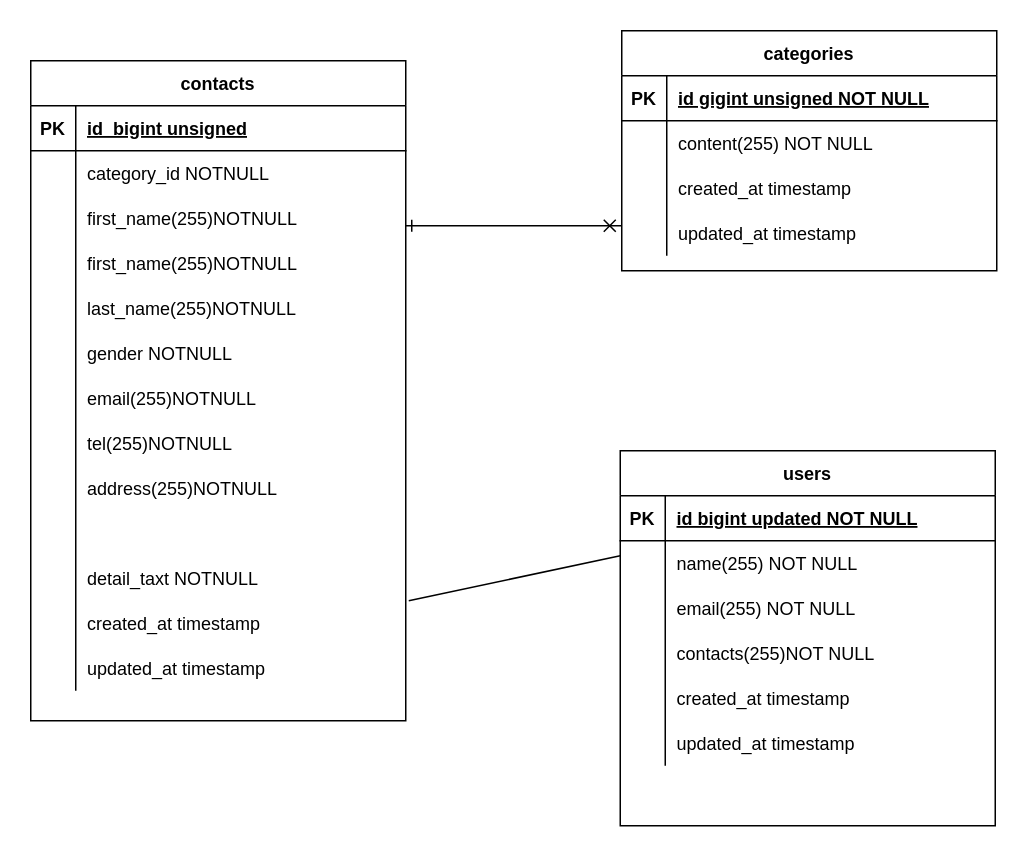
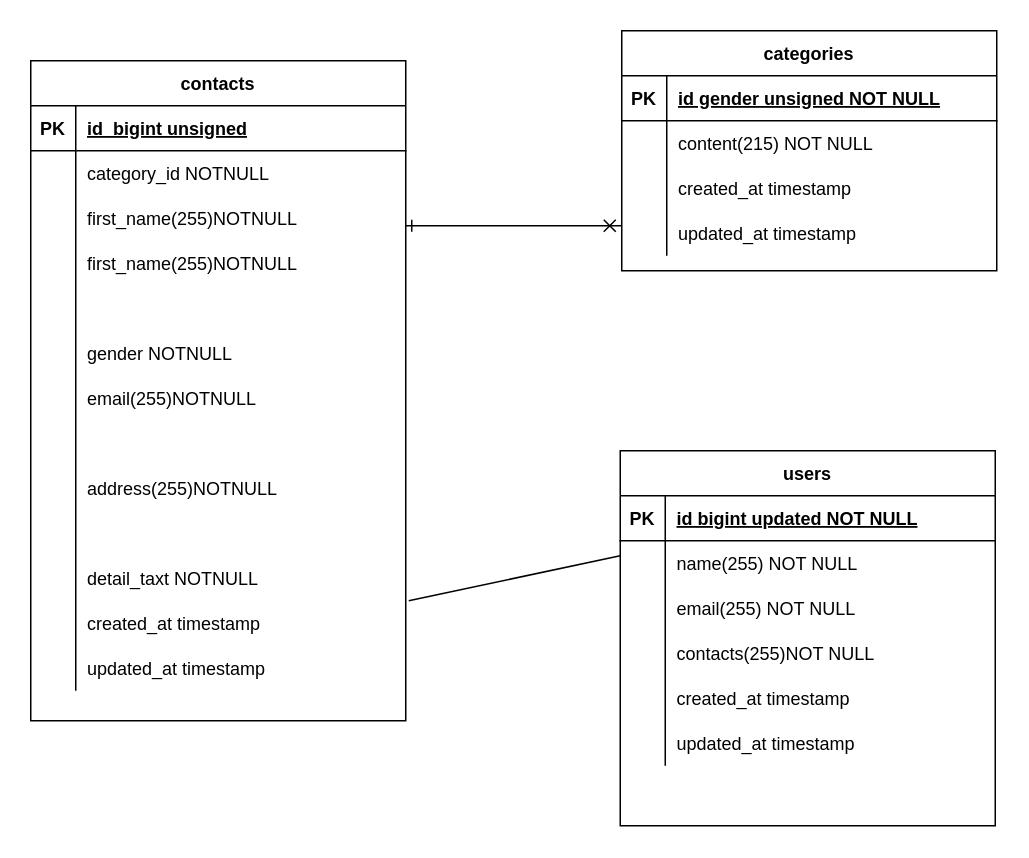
  <mxCell id="0" />
  <mxCell id="1" parent="0" />
  <mxCell id="2" value="" style="edgeStyle=entityRelationEdgeStyle;endArrow=cross;startArrow=ERone;endFill=0;startFill=0;rounded=0;" parent="1" edge="1"><mxGeometry width="100" height="100" relative="1" as="geometry"><mxPoint x="270" y="150" as="sourcePoint" /><mxPoint x="414" y="150" as="targetPoint" /></mxGeometry></mxCell>
  <mxCell id="3" value="categories" style="shape=table;startSize=30;container=1;collapsible=1;childLayout=tableLayout;fixedRows=1;rowLines=0;fontStyle=1;align=center;resizeLast=1;" parent="1" vertex="1"><mxGeometry x="414" y="20" width="250" height="160" as="geometry" /></mxCell>
  <mxCell id="4" value="" style="shape=partialRectangle;collapsible=0;dropTarget=0;pointerEvents=0;fillColor=none;points=[[0,0.5],[1,0.5]];portConstraint=eastwest;top=0;left=0;right=0;bottom=1;" parent="3" vertex="1"><mxGeometry y="30" width="250" height="30" as="geometry" /></mxCell>
  <mxCell id="5" value="PK" style="shape=partialRectangle;overflow=hidden;connectable=0;fillColor=none;top=0;left=0;bottom=0;right=0;fontStyle=1;" parent="4" vertex="1"><mxGeometry width="30" height="30" as="geometry"><mxRectangle width="30" height="30" as="alternateBounds" /></mxGeometry></mxCell>
- <mxCell id="6" value="id gigint unsigned NOT NULL " style="shape=partialRectangle;overflow=hidden;connectable=0;fillColor=none;top=0;left=0;bottom=0;right=0;align=left;spacingLeft=6;fontStyle=5;" parent="4" vertex="1"><mxGeometry x="30" width="220" height="30" as="geometry"><mxRectangle width="220" height="30" as="alternateBounds" /></mxGeometry></mxCell>
+ <mxCell id="6" value="id gender unsigned NOT NULL " style="shape=partialRectangle;overflow=hidden;connectable=0;fillColor=none;top=0;left=0;bottom=0;right=0;align=left;spacingLeft=6;fontStyle=5;" parent="4" vertex="1"><mxGeometry x="30" width="220" height="30" as="geometry"><mxRectangle width="220" height="30" as="alternateBounds" /></mxGeometry></mxCell>
  <mxCell id="7" value="" style="shape=partialRectangle;collapsible=0;dropTarget=0;pointerEvents=0;fillColor=none;points=[[0,0.5],[1,0.5]];portConstraint=eastwest;top=0;left=0;right=0;bottom=0;" parent="3" vertex="1"><mxGeometry y="60" width="250" height="30" as="geometry" /></mxCell>
  <mxCell id="8" value="" style="shape=partialRectangle;overflow=hidden;connectable=0;fillColor=none;top=0;left=0;bottom=0;right=0;" parent="7" vertex="1"><mxGeometry width="30" height="30" as="geometry"><mxRectangle width="30" height="30" as="alternateBounds" /></mxGeometry></mxCell>
- <mxCell id="9" value="content(255) NOT NULL" style="shape=partialRectangle;overflow=hidden;connectable=0;fillColor=none;top=0;left=0;bottom=0;right=0;align=left;spacingLeft=6;" parent="7" vertex="1"><mxGeometry x="30" width="220" height="30" as="geometry"><mxRectangle width="220" height="30" as="alternateBounds" /></mxGeometry></mxCell>
+ <mxCell id="9" value="content(215) NOT NULL" style="shape=partialRectangle;overflow=hidden;connectable=0;fillColor=none;top=0;left=0;bottom=0;right=0;align=left;spacingLeft=6;" parent="7" vertex="1"><mxGeometry x="30" width="220" height="30" as="geometry"><mxRectangle width="220" height="30" as="alternateBounds" /></mxGeometry></mxCell>
  <mxCell id="10" value="" style="shape=partialRectangle;collapsible=0;dropTarget=0;pointerEvents=0;fillColor=none;points=[[0,0.5],[1,0.5]];portConstraint=eastwest;top=0;left=0;right=0;bottom=0;" parent="3" vertex="1"><mxGeometry y="90" width="250" height="30" as="geometry" /></mxCell>
  <mxCell id="11" value="" style="shape=partialRectangle;overflow=hidden;connectable=0;fillColor=none;top=0;left=0;bottom=0;right=0;" parent="10" vertex="1"><mxGeometry width="30" height="30" as="geometry"><mxRectangle width="30" height="30" as="alternateBounds" /></mxGeometry></mxCell>
  <mxCell id="12" value="created_at timestamp" style="shape=partialRectangle;overflow=hidden;connectable=0;fillColor=none;top=0;left=0;bottom=0;right=0;align=left;spacingLeft=6;" parent="10" vertex="1"><mxGeometry x="30" width="220" height="30" as="geometry"><mxRectangle width="220" height="30" as="alternateBounds" /></mxGeometry></mxCell>
  <mxCell id="13" style="shape=partialRectangle;collapsible=0;dropTarget=0;pointerEvents=0;fillColor=none;points=[[0,0.5],[1,0.5]];portConstraint=eastwest;top=0;left=0;right=0;bottom=0;" parent="3" vertex="1"><mxGeometry y="120" width="250" height="30" as="geometry" /></mxCell>
  <mxCell id="14" style="shape=partialRectangle;overflow=hidden;connectable=0;fillColor=none;top=0;left=0;bottom=0;right=0;" parent="13" vertex="1"><mxGeometry width="30" height="30" as="geometry"><mxRectangle width="30" height="30" as="alternateBounds" /></mxGeometry></mxCell>
  <mxCell id="15" value="updated_at timestamp" style="shape=partialRectangle;overflow=hidden;connectable=0;fillColor=none;top=0;left=0;bottom=0;right=0;align=left;spacingLeft=6;" parent="13" vertex="1"><mxGeometry x="30" width="220" height="30" as="geometry"><mxRectangle width="220" height="30" as="alternateBounds" /></mxGeometry></mxCell>
  <mxCell id="16" value="users" style="shape=table;startSize=30;container=1;collapsible=1;childLayout=tableLayout;fixedRows=1;rowLines=0;fontStyle=1;align=center;resizeLast=1;" parent="1" vertex="1"><mxGeometry x="413" y="300" width="250" height="250" as="geometry" /></mxCell>
  <mxCell id="17" value="" style="shape=partialRectangle;collapsible=0;dropTarget=0;pointerEvents=0;fillColor=none;points=[[0,0.5],[1,0.5]];portConstraint=eastwest;top=0;left=0;right=0;bottom=1;" parent="16" vertex="1"><mxGeometry y="30" width="250" height="30" as="geometry" /></mxCell>
  <mxCell id="18" value="PK" style="shape=partialRectangle;overflow=hidden;connectable=0;fillColor=none;top=0;left=0;bottom=0;right=0;fontStyle=1;" parent="17" vertex="1"><mxGeometry width="30" height="30" as="geometry"><mxRectangle width="30" height="30" as="alternateBounds" /></mxGeometry></mxCell>
  <mxCell id="19" value="id bigint updated NOT NULL " style="shape=partialRectangle;overflow=hidden;connectable=0;fillColor=none;top=0;left=0;bottom=0;right=0;align=left;spacingLeft=6;fontStyle=5;" parent="17" vertex="1"><mxGeometry x="30" width="220" height="30" as="geometry"><mxRectangle width="220" height="30" as="alternateBounds" /></mxGeometry></mxCell>
  <mxCell id="20" value="" style="shape=partialRectangle;collapsible=0;dropTarget=0;pointerEvents=0;fillColor=none;points=[[0,0.5],[1,0.5]];portConstraint=eastwest;top=0;left=0;right=0;bottom=0;" parent="16" vertex="1"><mxGeometry y="60" width="250" height="30" as="geometry" /></mxCell>
  <mxCell id="21" value="" style="shape=partialRectangle;overflow=hidden;connectable=0;fillColor=none;top=0;left=0;bottom=0;right=0;" parent="20" vertex="1"><mxGeometry width="30" height="30" as="geometry"><mxRectangle width="30" height="30" as="alternateBounds" /></mxGeometry></mxCell>
  <mxCell id="22" value="name(255) NOT NULL" style="shape=partialRectangle;overflow=hidden;connectable=0;fillColor=none;top=0;left=0;bottom=0;right=0;align=left;spacingLeft=6;" parent="20" vertex="1"><mxGeometry x="30" width="220" height="30" as="geometry"><mxRectangle width="220" height="30" as="alternateBounds" /></mxGeometry></mxCell>
  <mxCell id="23" value="" style="shape=partialRectangle;collapsible=0;dropTarget=0;pointerEvents=0;fillColor=none;points=[[0,0.5],[1,0.5]];portConstraint=eastwest;top=0;left=0;right=0;bottom=0;" parent="16" vertex="1"><mxGeometry y="90" width="250" height="30" as="geometry" /></mxCell>
  <mxCell id="24" value="" style="shape=partialRectangle;overflow=hidden;connectable=0;fillColor=none;top=0;left=0;bottom=0;right=0;" parent="23" vertex="1"><mxGeometry width="30" height="30" as="geometry"><mxRectangle width="30" height="30" as="alternateBounds" /></mxGeometry></mxCell>
  <mxCell id="25" value="email(255) NOT NULL" style="shape=partialRectangle;overflow=hidden;connectable=0;fillColor=none;top=0;left=0;bottom=0;right=0;align=left;spacingLeft=6;" parent="23" vertex="1"><mxGeometry x="30" width="220" height="30" as="geometry"><mxRectangle width="220" height="30" as="alternateBounds" /></mxGeometry></mxCell>
  <mxCell id="26" style="shape=partialRectangle;collapsible=0;dropTarget=0;pointerEvents=0;fillColor=none;points=[[0,0.5],[1,0.5]];portConstraint=eastwest;top=0;left=0;right=0;bottom=0;" parent="16" vertex="1"><mxGeometry y="120" width="250" height="30" as="geometry" /></mxCell>
  <mxCell id="27" style="shape=partialRectangle;overflow=hidden;connectable=0;fillColor=none;top=0;left=0;bottom=0;right=0;" parent="26" vertex="1"><mxGeometry width="30" height="30" as="geometry"><mxRectangle width="30" height="30" as="alternateBounds" /></mxGeometry></mxCell>
  <mxCell id="28" value="contacts(255)NOT NULL" style="shape=partialRectangle;overflow=hidden;connectable=0;fillColor=none;top=0;left=0;bottom=0;right=0;align=left;spacingLeft=6;" parent="26" vertex="1"><mxGeometry x="30" width="220" height="30" as="geometry"><mxRectangle width="220" height="30" as="alternateBounds" /></mxGeometry></mxCell>
  <mxCell id="29" style="shape=partialRectangle;collapsible=0;dropTarget=0;pointerEvents=0;fillColor=none;points=[[0,0.5],[1,0.5]];portConstraint=eastwest;top=0;left=0;right=0;bottom=0;" parent="16" vertex="1"><mxGeometry y="150" width="250" height="30" as="geometry" /></mxCell>
  <mxCell id="30" style="shape=partialRectangle;overflow=hidden;connectable=0;fillColor=none;top=0;left=0;bottom=0;right=0;" parent="29" vertex="1"><mxGeometry width="30" height="30" as="geometry"><mxRectangle width="30" height="30" as="alternateBounds" /></mxGeometry></mxCell>
  <mxCell id="31" value="created_at timestamp" style="shape=partialRectangle;overflow=hidden;connectable=0;fillColor=none;top=0;left=0;bottom=0;right=0;align=left;spacingLeft=6;" parent="29" vertex="1"><mxGeometry x="30" width="220" height="30" as="geometry"><mxRectangle width="220" height="30" as="alternateBounds" /></mxGeometry></mxCell>
  <mxCell id="32" style="shape=partialRectangle;collapsible=0;dropTarget=0;pointerEvents=0;fillColor=none;points=[[0,0.5],[1,0.5]];portConstraint=eastwest;top=0;left=0;right=0;bottom=0;" parent="16" vertex="1"><mxGeometry y="180" width="250" height="30" as="geometry" /></mxCell>
  <mxCell id="33" style="shape=partialRectangle;overflow=hidden;connectable=0;fillColor=none;top=0;left=0;bottom=0;right=0;" parent="32" vertex="1"><mxGeometry width="30" height="30" as="geometry"><mxRectangle width="30" height="30" as="alternateBounds" /></mxGeometry></mxCell>
  <mxCell id="34" value="updated_at timestamp" style="shape=partialRectangle;overflow=hidden;connectable=0;fillColor=none;top=0;left=0;bottom=0;right=0;align=left;spacingLeft=6;" parent="32" vertex="1"><mxGeometry x="30" width="220" height="30" as="geometry"><mxRectangle width="220" height="30" as="alternateBounds" /></mxGeometry></mxCell>
  <mxCell id="35" value="contacts" style="shape=table;startSize=30;container=1;collapsible=1;childLayout=tableLayout;fixedRows=1;rowLines=0;fontStyle=1;align=center;resizeLast=1;" parent="1" vertex="1"><mxGeometry x="20" y="40" width="250" height="440" as="geometry"><mxRectangle x="20" y="40" width="100" height="30" as="alternateBounds" /></mxGeometry></mxCell>
  <mxCell id="36" value="" style="shape=partialRectangle;collapsible=0;dropTarget=0;pointerEvents=0;fillColor=none;points=[[0,0.5],[1,0.5]];portConstraint=eastwest;top=0;left=0;right=0;bottom=1;" parent="35" vertex="1"><mxGeometry y="30" width="250" height="30" as="geometry" /></mxCell>
  <mxCell id="37" value="PK" style="shape=partialRectangle;overflow=hidden;connectable=0;fillColor=none;top=0;left=0;bottom=0;right=0;fontStyle=1;" parent="36" vertex="1"><mxGeometry width="30" height="30" as="geometry"><mxRectangle width="30" height="30" as="alternateBounds" /></mxGeometry></mxCell>
  <mxCell id="38" value="id_bigint unsigned" style="shape=partialRectangle;overflow=hidden;connectable=0;fillColor=none;top=0;left=0;bottom=0;right=0;align=left;spacingLeft=6;fontStyle=5;" parent="36" vertex="1"><mxGeometry x="30" width="220" height="30" as="geometry"><mxRectangle width="220" height="30" as="alternateBounds" /></mxGeometry></mxCell>
  <mxCell id="39" style="shape=partialRectangle;collapsible=0;dropTarget=0;pointerEvents=0;fillColor=none;points=[[0,0.5],[1,0.5]];portConstraint=eastwest;top=0;left=0;right=0;bottom=0;" parent="35" vertex="1"><mxGeometry y="60" width="250" height="30" as="geometry" /></mxCell>
  <mxCell id="40" value="category_id NOTNULL" style="shape=partialRectangle;overflow=hidden;connectable=0;fillColor=none;top=0;left=0;bottom=0;right=0;align=left;spacingLeft=6;" parent="39" vertex="1"><mxGeometry x="30" width="220" height="30" as="geometry"><mxRectangle width="220" height="30" as="alternateBounds" /></mxGeometry></mxCell>
  <mxCell id="41" style="shape=partialRectangle;collapsible=0;dropTarget=0;pointerEvents=0;fillColor=none;points=[[0,0.5],[1,0.5]];portConstraint=eastwest;top=0;left=0;right=0;bottom=0;" parent="35" vertex="1"><mxGeometry y="90" width="250" height="30" as="geometry" /></mxCell>
  <mxCell id="42" style="shape=partialRectangle;overflow=hidden;connectable=0;fillColor=none;top=0;left=0;bottom=0;right=0;" parent="41" vertex="1"><mxGeometry width="30" height="30" as="geometry"><mxRectangle width="30" height="30" as="alternateBounds" /></mxGeometry></mxCell>
  <mxCell id="43" value="first_name(255)NOTNULL" style="shape=partialRectangle;overflow=hidden;connectable=0;fillColor=none;top=0;left=0;bottom=0;right=0;align=left;spacingLeft=6;" parent="41" vertex="1"><mxGeometry x="30" width="220" height="30" as="geometry"><mxRectangle width="220" height="30" as="alternateBounds" /></mxGeometry></mxCell>
  <mxCell id="44" style="shape=partialRectangle;collapsible=0;dropTarget=0;pointerEvents=0;fillColor=none;points=[[0,0.5],[1,0.5]];portConstraint=eastwest;top=0;left=0;right=0;bottom=0;" parent="35" vertex="1"><mxGeometry y="120" width="250" height="30" as="geometry" /></mxCell>
  <mxCell id="45" style="shape=partialRectangle;overflow=hidden;connectable=0;fillColor=none;top=0;left=0;bottom=0;right=0;" parent="44" vertex="1"><mxGeometry width="30" height="30" as="geometry"><mxRectangle width="30" height="30" as="alternateBounds" /></mxGeometry></mxCell>
  <mxCell id="46" value="first_name(255)NOTNULL" style="shape=partialRectangle;overflow=hidden;connectable=0;fillColor=none;top=0;left=0;bottom=0;right=0;align=left;spacingLeft=6;" parent="44" vertex="1"><mxGeometry x="30" width="220" height="30" as="geometry"><mxRectangle width="220" height="30" as="alternateBounds" /></mxGeometry></mxCell>
  <mxCell id="47" style="shape=partialRectangle;collapsible=0;dropTarget=0;pointerEvents=0;fillColor=none;points=[[0,0.5],[1,0.5]];portConstraint=eastwest;top=0;left=0;right=0;bottom=0;" parent="35" vertex="1"><mxGeometry y="150" width="250" height="30" as="geometry" /></mxCell>
  <mxCell id="48" style="shape=partialRectangle;overflow=hidden;connectable=0;fillColor=none;top=0;left=0;bottom=0;right=0;" parent="47" vertex="1"><mxGeometry width="30" height="30" as="geometry"><mxRectangle width="30" height="30" as="alternateBounds" /></mxGeometry></mxCell>
- <mxCell id="49" value="last_name(255)NOTNULL" style="shape=partialRectangle;overflow=hidden;connectable=0;fillColor=none;top=0;left=0;bottom=0;right=0;align=left;spacingLeft=6;" parent="47" vertex="1"><mxGeometry x="30" width="220" height="30" as="geometry"><mxRectangle width="220" height="30" as="alternateBounds" /></mxGeometry></mxCell>
  <mxCell id="50" style="shape=partialRectangle;collapsible=0;dropTarget=0;pointerEvents=0;fillColor=none;points=[[0,0.5],[1,0.5]];portConstraint=eastwest;top=0;left=0;right=0;bottom=0;" parent="35" vertex="1"><mxGeometry y="180" width="250" height="30" as="geometry" /></mxCell>
  <mxCell id="51" style="shape=partialRectangle;overflow=hidden;connectable=0;fillColor=none;top=0;left=0;bottom=0;right=0;" parent="50" vertex="1"><mxGeometry width="30" height="30" as="geometry"><mxRectangle width="30" height="30" as="alternateBounds" /></mxGeometry></mxCell>
  <mxCell id="52" value="gender NOTNULL" style="shape=partialRectangle;overflow=hidden;connectable=0;fillColor=none;top=0;left=0;bottom=0;right=0;align=left;spacingLeft=6;" parent="50" vertex="1"><mxGeometry x="30" width="220" height="30" as="geometry"><mxRectangle width="220" height="30" as="alternateBounds" /></mxGeometry></mxCell>
  <mxCell id="53" style="shape=partialRectangle;collapsible=0;dropTarget=0;pointerEvents=0;fillColor=none;points=[[0,0.5],[1,0.5]];portConstraint=eastwest;top=0;left=0;right=0;bottom=0;" parent="35" vertex="1"><mxGeometry y="210" width="250" height="30" as="geometry" /></mxCell>
  <mxCell id="54" style="shape=partialRectangle;overflow=hidden;connectable=0;fillColor=none;top=0;left=0;bottom=0;right=0;" parent="53" vertex="1"><mxGeometry width="30" height="30" as="geometry"><mxRectangle width="30" height="30" as="alternateBounds" /></mxGeometry></mxCell>
  <mxCell id="55" value="email(255)NOTNULL" style="shape=partialRectangle;overflow=hidden;connectable=0;fillColor=none;top=0;left=0;bottom=0;right=0;align=left;spacingLeft=6;" parent="53" vertex="1"><mxGeometry x="30" width="220" height="30" as="geometry"><mxRectangle width="220" height="30" as="alternateBounds" /></mxGeometry></mxCell>
  <mxCell id="56" style="shape=partialRectangle;collapsible=0;dropTarget=0;pointerEvents=0;fillColor=none;points=[[0,0.5],[1,0.5]];portConstraint=eastwest;top=0;left=0;right=0;bottom=0;" parent="35" vertex="1"><mxGeometry y="240" width="250" height="30" as="geometry" /></mxCell>
  <mxCell id="57" style="shape=partialRectangle;overflow=hidden;connectable=0;fillColor=none;top=0;left=0;bottom=0;right=0;" parent="56" vertex="1"><mxGeometry width="30" height="30" as="geometry"><mxRectangle width="30" height="30" as="alternateBounds" /></mxGeometry></mxCell>
- <mxCell id="58" value="tel(255)NOTNULL" style="shape=partialRectangle;overflow=hidden;connectable=0;fillColor=none;top=0;left=0;bottom=0;right=0;align=left;spacingLeft=6;" parent="56" vertex="1"><mxGeometry x="30" width="220" height="30" as="geometry"><mxRectangle width="220" height="30" as="alternateBounds" /></mxGeometry></mxCell>
  <mxCell id="59" style="shape=partialRectangle;collapsible=0;dropTarget=0;pointerEvents=0;fillColor=none;points=[[0,0.5],[1,0.5]];portConstraint=eastwest;top=0;left=0;right=0;bottom=0;" parent="35" vertex="1"><mxGeometry y="270" width="250" height="30" as="geometry" /></mxCell>
  <mxCell id="60" style="shape=partialRectangle;overflow=hidden;connectable=0;fillColor=none;top=0;left=0;bottom=0;right=0;" parent="59" vertex="1"><mxGeometry width="30" height="30" as="geometry"><mxRectangle width="30" height="30" as="alternateBounds" /></mxGeometry></mxCell>
  <mxCell id="61" value="address(255)NOTNULL" style="shape=partialRectangle;overflow=hidden;connectable=0;fillColor=none;top=0;left=0;bottom=0;right=0;align=left;spacingLeft=6;" parent="59" vertex="1"><mxGeometry x="30" width="220" height="30" as="geometry"><mxRectangle width="220" height="30" as="alternateBounds" /></mxGeometry></mxCell>
  <mxCell id="62" style="shape=partialRectangle;collapsible=0;dropTarget=0;pointerEvents=0;fillColor=none;points=[[0,0.5],[1,0.5]];portConstraint=eastwest;top=0;left=0;right=0;bottom=0;" parent="35" vertex="1"><mxGeometry y="300" width="250" height="30" as="geometry" /></mxCell>
  <mxCell id="63" style="shape=partialRectangle;overflow=hidden;connectable=0;fillColor=none;top=0;left=0;bottom=0;right=0;" parent="62" vertex="1"><mxGeometry width="30" height="30" as="geometry"><mxRectangle width="30" height="30" as="alternateBounds" /></mxGeometry></mxCell>
  <mxCell id="64" style="shape=partialRectangle;collapsible=0;dropTarget=0;pointerEvents=0;fillColor=none;points=[[0,0.5],[1,0.5]];portConstraint=eastwest;top=0;left=0;right=0;bottom=0;" parent="35" vertex="1"><mxGeometry y="330" width="250" height="30" as="geometry" /></mxCell>
  <mxCell id="65" style="shape=partialRectangle;overflow=hidden;connectable=0;fillColor=none;top=0;left=0;bottom=0;right=0;" parent="64" vertex="1"><mxGeometry width="30" height="30" as="geometry"><mxRectangle width="30" height="30" as="alternateBounds" /></mxGeometry></mxCell>
  <mxCell id="66" value="detail_taxt NOTNULL" style="shape=partialRectangle;overflow=hidden;connectable=0;fillColor=none;top=0;left=0;bottom=0;right=0;align=left;spacingLeft=6;" parent="64" vertex="1"><mxGeometry x="30" width="220" height="30" as="geometry"><mxRectangle width="220" height="30" as="alternateBounds" /></mxGeometry></mxCell>
  <mxCell id="67" style="shape=partialRectangle;collapsible=0;dropTarget=0;pointerEvents=0;fillColor=none;points=[[0,0.5],[1,0.5]];portConstraint=eastwest;top=0;left=0;right=0;bottom=0;" parent="35" vertex="1"><mxGeometry y="360" width="250" height="30" as="geometry" /></mxCell>
  <mxCell id="68" style="shape=partialRectangle;overflow=hidden;connectable=0;fillColor=none;top=0;left=0;bottom=0;right=0;" parent="67" vertex="1"><mxGeometry width="30" height="30" as="geometry"><mxRectangle width="30" height="30" as="alternateBounds" /></mxGeometry></mxCell>
  <mxCell id="69" value="created_at timestamp" style="shape=partialRectangle;overflow=hidden;connectable=0;fillColor=none;top=0;left=0;bottom=0;right=0;align=left;spacingLeft=6;" parent="67" vertex="1"><mxGeometry x="30" width="220" height="30" as="geometry"><mxRectangle width="220" height="30" as="alternateBounds" /></mxGeometry></mxCell>
  <mxCell id="70" style="shape=partialRectangle;collapsible=0;dropTarget=0;pointerEvents=0;fillColor=none;points=[[0,0.5],[1,0.5]];portConstraint=eastwest;top=0;left=0;right=0;bottom=0;" parent="35" vertex="1"><mxGeometry y="390" width="250" height="30" as="geometry" /></mxCell>
  <mxCell id="71" style="shape=partialRectangle;overflow=hidden;connectable=0;fillColor=none;top=0;left=0;bottom=0;right=0;" parent="70" vertex="1"><mxGeometry width="30" height="30" as="geometry"><mxRectangle width="30" height="30" as="alternateBounds" /></mxGeometry></mxCell>
  <mxCell id="72" value="updated_at timestamp" style="shape=partialRectangle;overflow=hidden;connectable=0;fillColor=none;top=0;left=0;bottom=0;right=0;align=left;spacingLeft=6;" parent="70" vertex="1"><mxGeometry x="30" width="220" height="30" as="geometry"><mxRectangle width="220" height="30" as="alternateBounds" /></mxGeometry></mxCell>
  <mxCell id="73" style="edgeStyle=none;shape=wire;rounded=0;orthogonalLoop=1;jettySize=auto;html=1;exitX=1;exitY=0.5;exitDx=0;exitDy=0;entryX=-0.008;entryY=0.833;entryDx=0;entryDy=0;entryPerimeter=0;elbow=vertical;strokeColor=default;endArrow=none;endFill=0;startArrow=none;startFill=0;" parent="1" edge="1"><mxGeometry relative="1" as="geometry"><mxPoint x="272" y="400.01" as="sourcePoint" /><mxPoint x="413" y="370" as="targetPoint" /></mxGeometry></mxCell>
